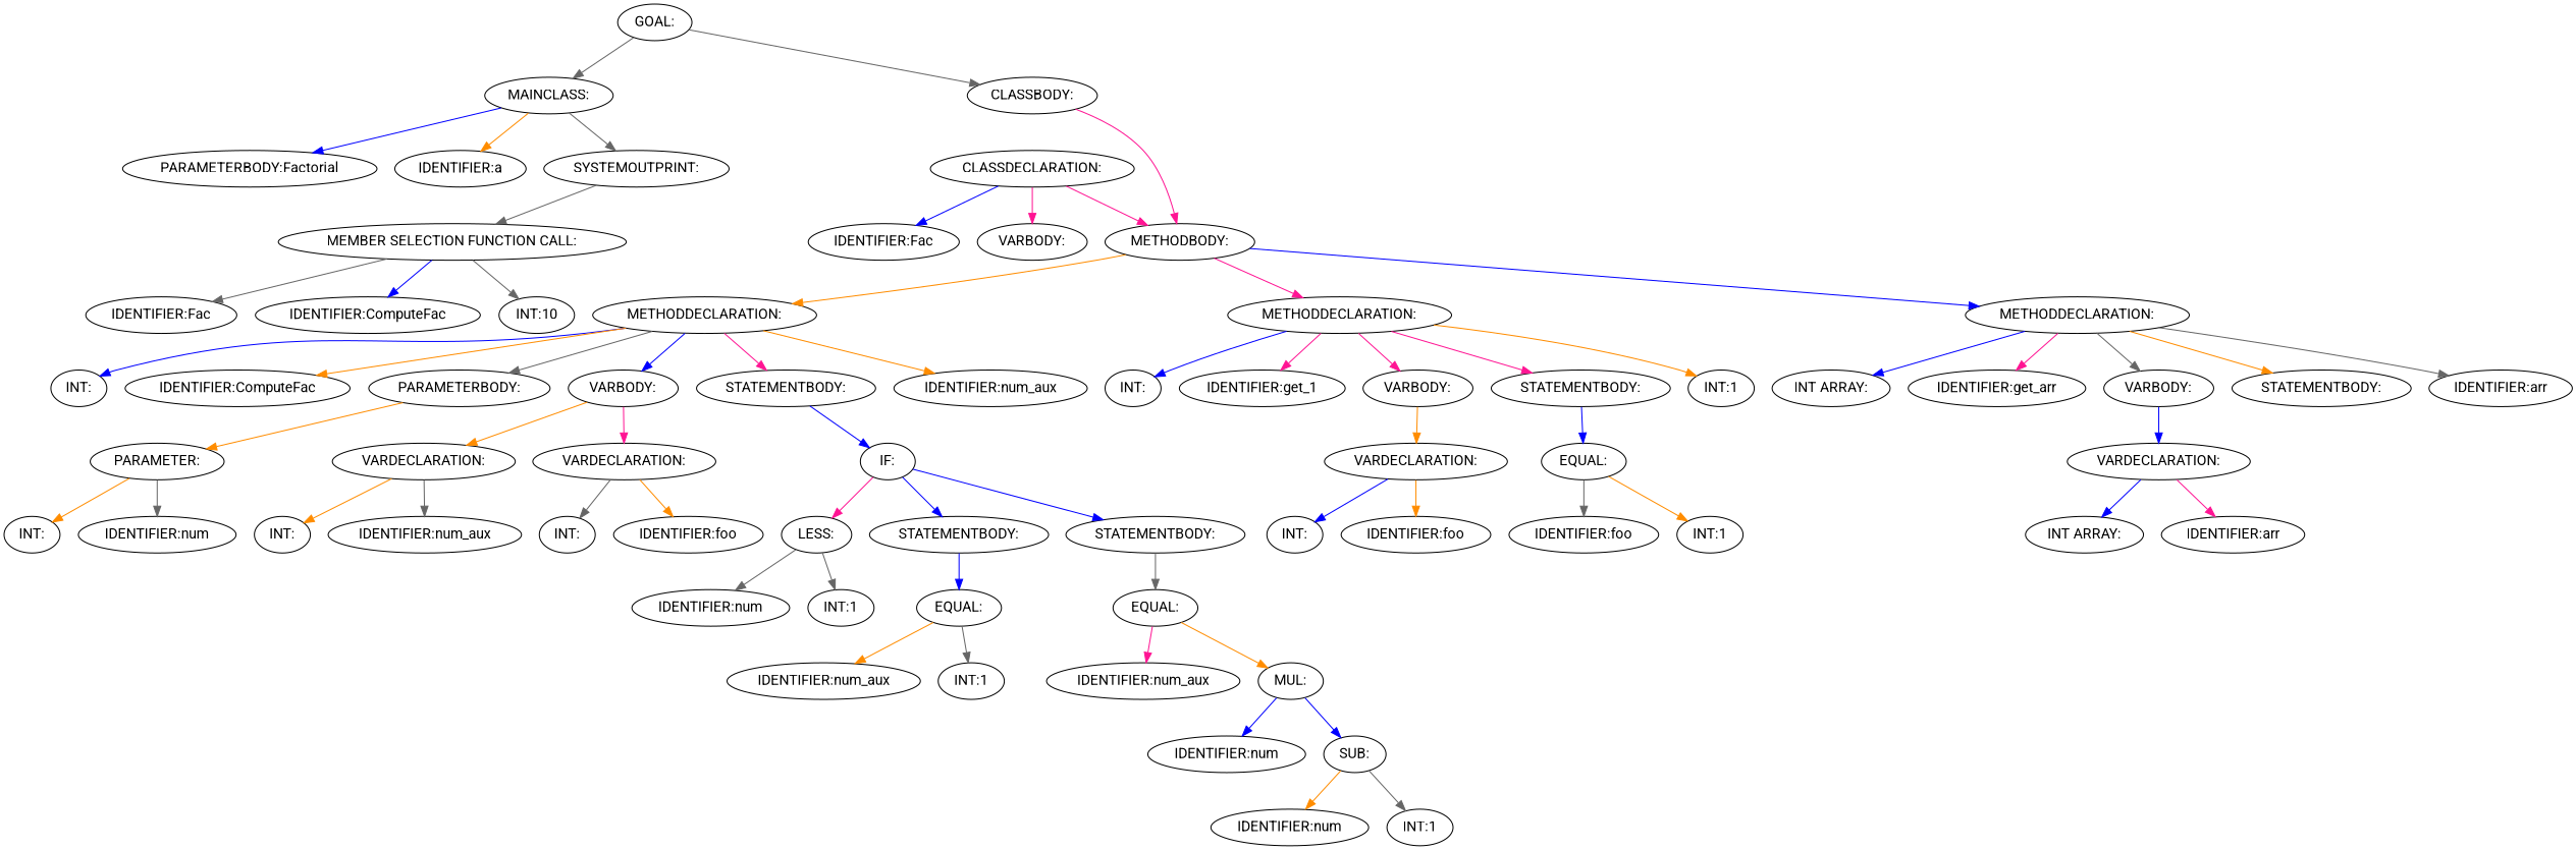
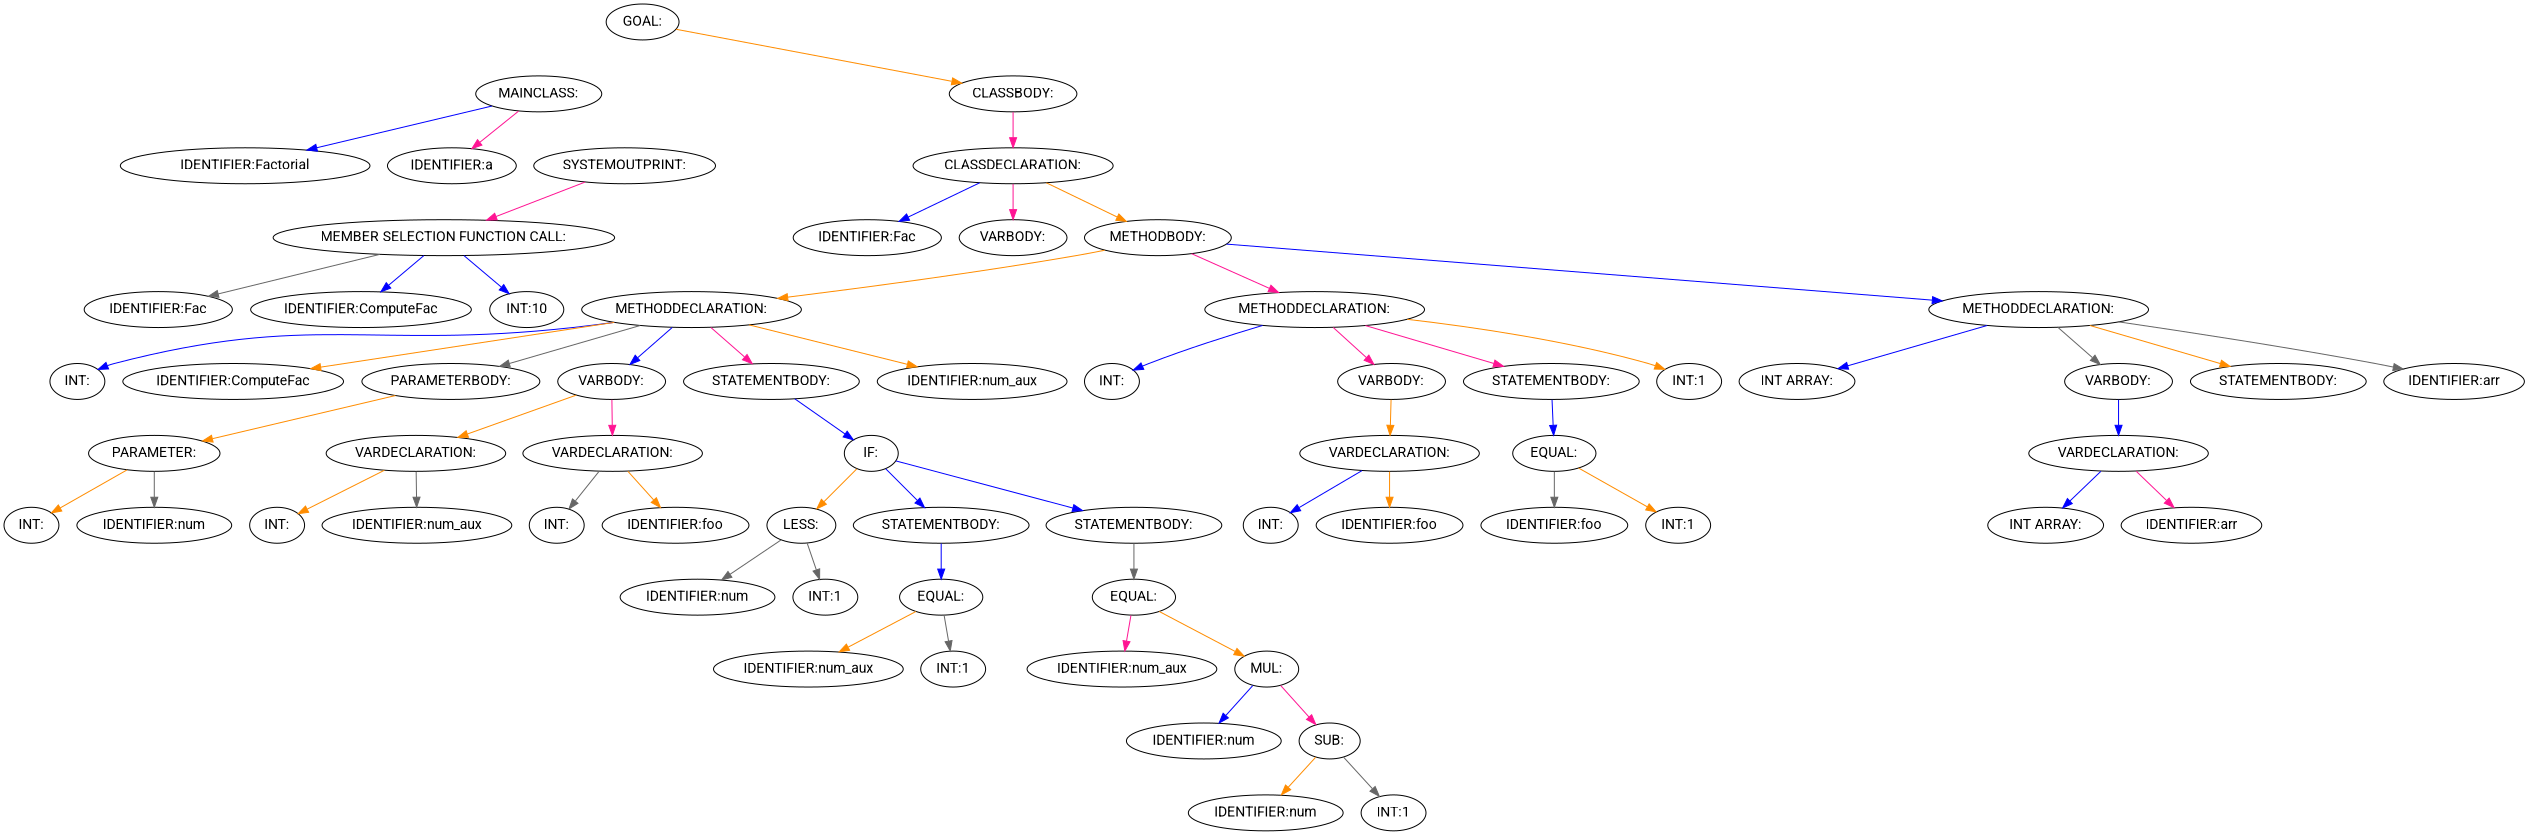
  digraph {
    fontname=Roboto
    node [fontname=Roboto]
    edge [color=blue fontname=Roboto]
    n1 [label="GOAL:"]
    n2 [label="MAINCLASS:"]
    n3 [label="CLASSBODY:"]
-   n4 [label="PARAMETERBODY:Factorial"]
+   n4 [label="IDENTIFIER:Factorial"]
    n5 [label="IDENTIFIER:a"]
    n6 [label="SYSTEMOUTPRINT:"]
    n7 [label="CLASSDECLARATION:"]
    n8 [label="MEMBER SELECTION FUNCTION CALL:"]
    n9 [label="IDENTIFIER:Fac"]
    n10 [label="IDENTIFIER:ComputeFac"]
    n11 [label="INT:10"]
    n12 [label="IDENTIFIER:Fac"]
    n13 [label="VARBODY:"]
    n14 [label="METHODBODY:"]
    n15 [label="METHODDECLARATION:"]
    n16 [label="METHODDECLARATION:"]
    n17 [label="METHODDECLARATION:"]
    n18 [label="INT:"]
    n19 [label="IDENTIFIER:ComputeFac"]
    n20 [label="PARAMETERBODY:"]
    n21 [label="VARBODY:"]
    n22 [label="STATEMENTBODY:"]
    n23 [label="IDENTIFIER:num_aux"]
    n24 [label="INT:"]
-   n25 [label="IDENTIFIER:get_1"]
    n26 [label="VARBODY:"]
    n27 [label="STATEMENTBODY:"]
    n28 [label="INT:1"]
    n29 [label="INT ARRAY:"]
-   n30 [label="IDENTIFIER:get_arr"]
    n31 [label="VARBODY:"]
    n32 [label="STATEMENTBODY:"]
    n33 [label="IDENTIFIER:arr"]
    n34 [label="PARAMETER:"]
    n35 [label="VARDECLARATION:"]
    n36 [label="VARDECLARATION:"]
    n37 [label="IF:"]
    n38 [label="INT:"]
    n39 [label="IDENTIFIER:num"]
    n40 [label="INT:"]
    n41 [label="IDENTIFIER:num_aux"]
    n42 [label="INT:"]
    n43 [label="IDENTIFIER:foo"]
    n44 [label="LESS:"]
    n45 [label="STATEMENTBODY:"]
    n46 [label="STATEMENTBODY:"]
    n47 [label="IDENTIFIER:num"]
    n48 [label="INT:1"]
    n49 [label="EQUAL:"]
    n50 [label="EQUAL:"]
    n51 [label="IDENTIFIER:num_aux"]
    n52 [label="INT:1"]
    n53 [label="IDENTIFIER:num_aux"]
    n54 [label="MUL:"]
    n55 [label="IDENTIFIER:num"]
    n56 [label="SUB:"]
    n57 [label="IDENTIFIER:num"]
    n58 [label="INT:1"]
    n59 [label="VARDECLARATION:"]
    n60 [label="EQUAL:"]
    n61 [label="INT:"]
    n62 [label="IDENTIFIER:foo"]
    n63 [label="IDENTIFIER:foo"]
    n64 [label="INT:1"]
    n65 [label="VARDECLARATION:"]
    n66 [label="INT ARRAY:"]
    n67 [label="IDENTIFIER:arr"]
-   n1 -> n2 [color=gray40]
-   n1 -> n3 [color=gray40]
+   n1 -> n3 [color=darkorange]
    n2 -> n4
-   n2 -> n5 [color=darkorange]
-   n2 -> n6 [color=gray40]
-   n3 -> n14 [color=deeppink]
-   n6 -> n8 [color=gray40]
+   n2 -> n5 [color=deeppink]
+   n3 -> n7 [color=deeppink]
+   n6 -> n8 [color=deeppink]
    n7 -> n12
    n7 -> n13 [color=deeppink]
-   n7 -> n14 [color=deeppink]
+   n7 -> n14 [color=darkorange]
    n8 -> n9 [color=gray40]
    n8 -> n10
-   n8 -> n11 [color=gray40]
+   n8 -> n11
    n14 -> n15 [color=darkorange]
    n14 -> n16 [color=deeppink]
    n14 -> n17
    n15 -> n18
    n15 -> n19 [color=darkorange]
    n15 -> n20 [color=gray40]
    n15 -> n21
    n15 -> n22 [color=deeppink]
    n15 -> n23 [color=darkorange]
    n16 -> n24
-   n16 -> n25 [color=deeppink]
    n16 -> n26 [color=deeppink]
    n16 -> n27 [color=deeppink]
    n16 -> n28 [color=darkorange]
    n17 -> n29
-   n17 -> n30 [color=deeppink]
    n17 -> n31 [color=gray40]
    n17 -> n32 [color=darkorange]
    n17 -> n33 [color=gray40]
    n20 -> n34 [color=darkorange]
    n21 -> n35 [color=darkorange]
    n21 -> n36 [color=deeppink]
    n22 -> n37
    n26 -> n59 [color=darkorange]
    n27 -> n60
    n31 -> n65
    n34 -> n38 [color=darkorange]
    n34 -> n39 [color=gray40]
    n35 -> n40 [color=darkorange]
    n35 -> n41 [color=gray40]
    n36 -> n42 [color=gray40]
    n36 -> n43 [color=darkorange]
-   n37 -> n44 [color=deeppink]
+   n37 -> n44 [color=darkorange]
    n37 -> n45
    n37 -> n46
    n44 -> n47 [color=gray40]
    n44 -> n48 [color=gray40]
    n45 -> n49
    n46 -> n50 [color=gray40]
    n49 -> n51 [color=darkorange]
    n49 -> n52 [color=gray40]
    n50 -> n53 [color=deeppink]
    n50 -> n54 [color=darkorange]
    n54 -> n55
-   n54 -> n56
+   n54 -> n56 [color=deeppink]
    n56 -> n57 [color=darkorange]
    n56 -> n58 [color=gray40]
    n59 -> n61
    n59 -> n62 [color=darkorange]
    n60 -> n63 [color=gray40]
    n60 -> n64 [color=darkorange]
    n65 -> n66
    n65 -> n67 [color=deeppink]
  }
